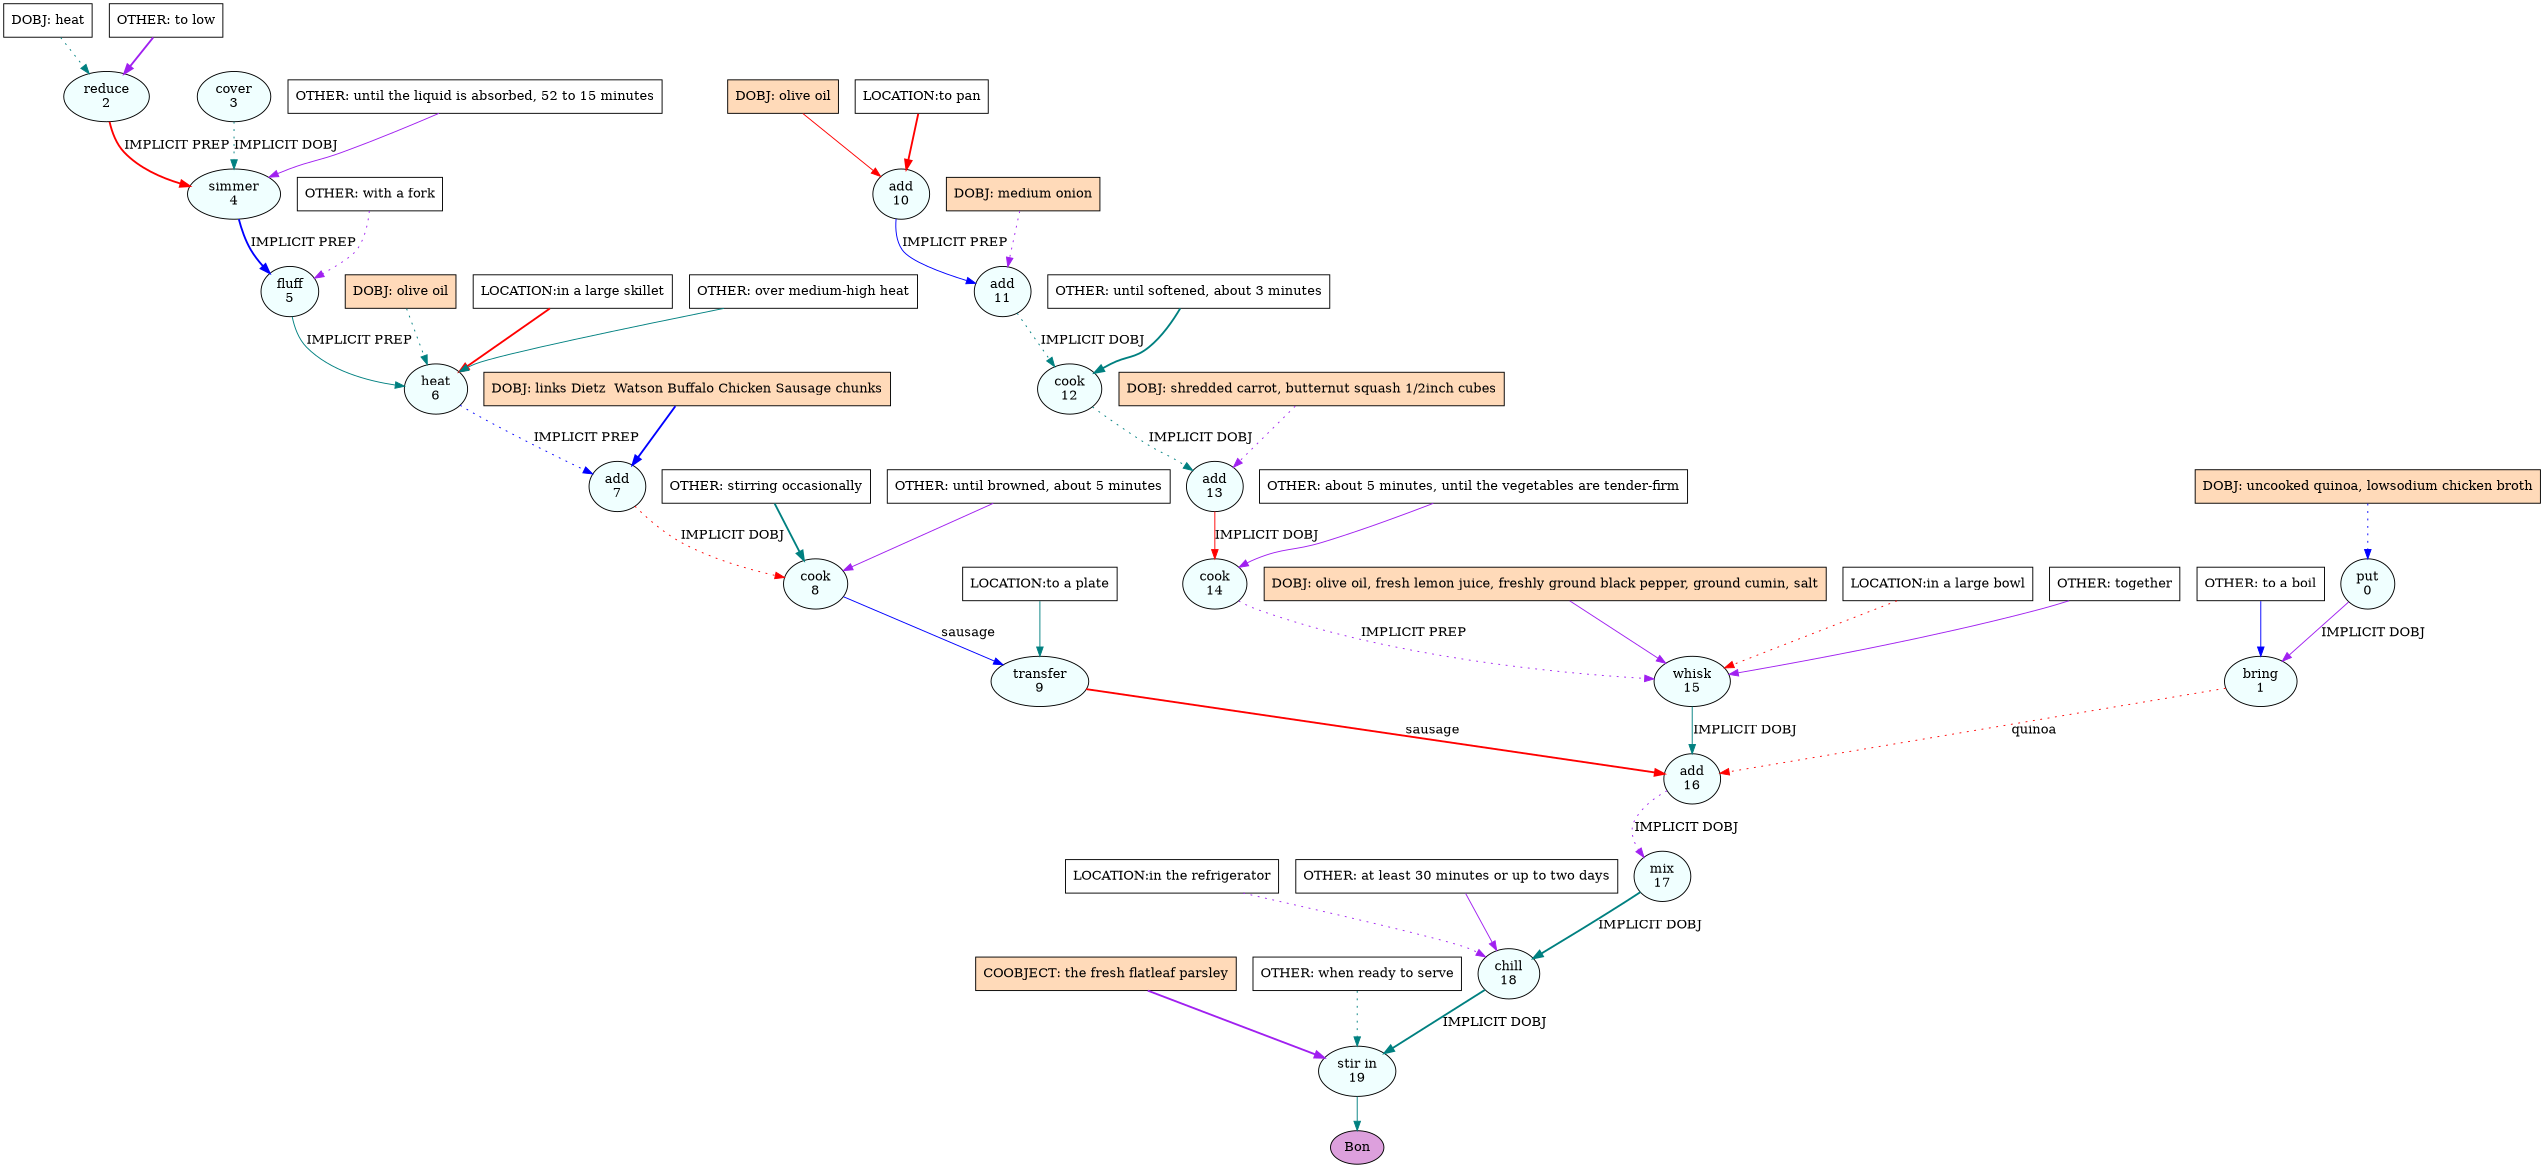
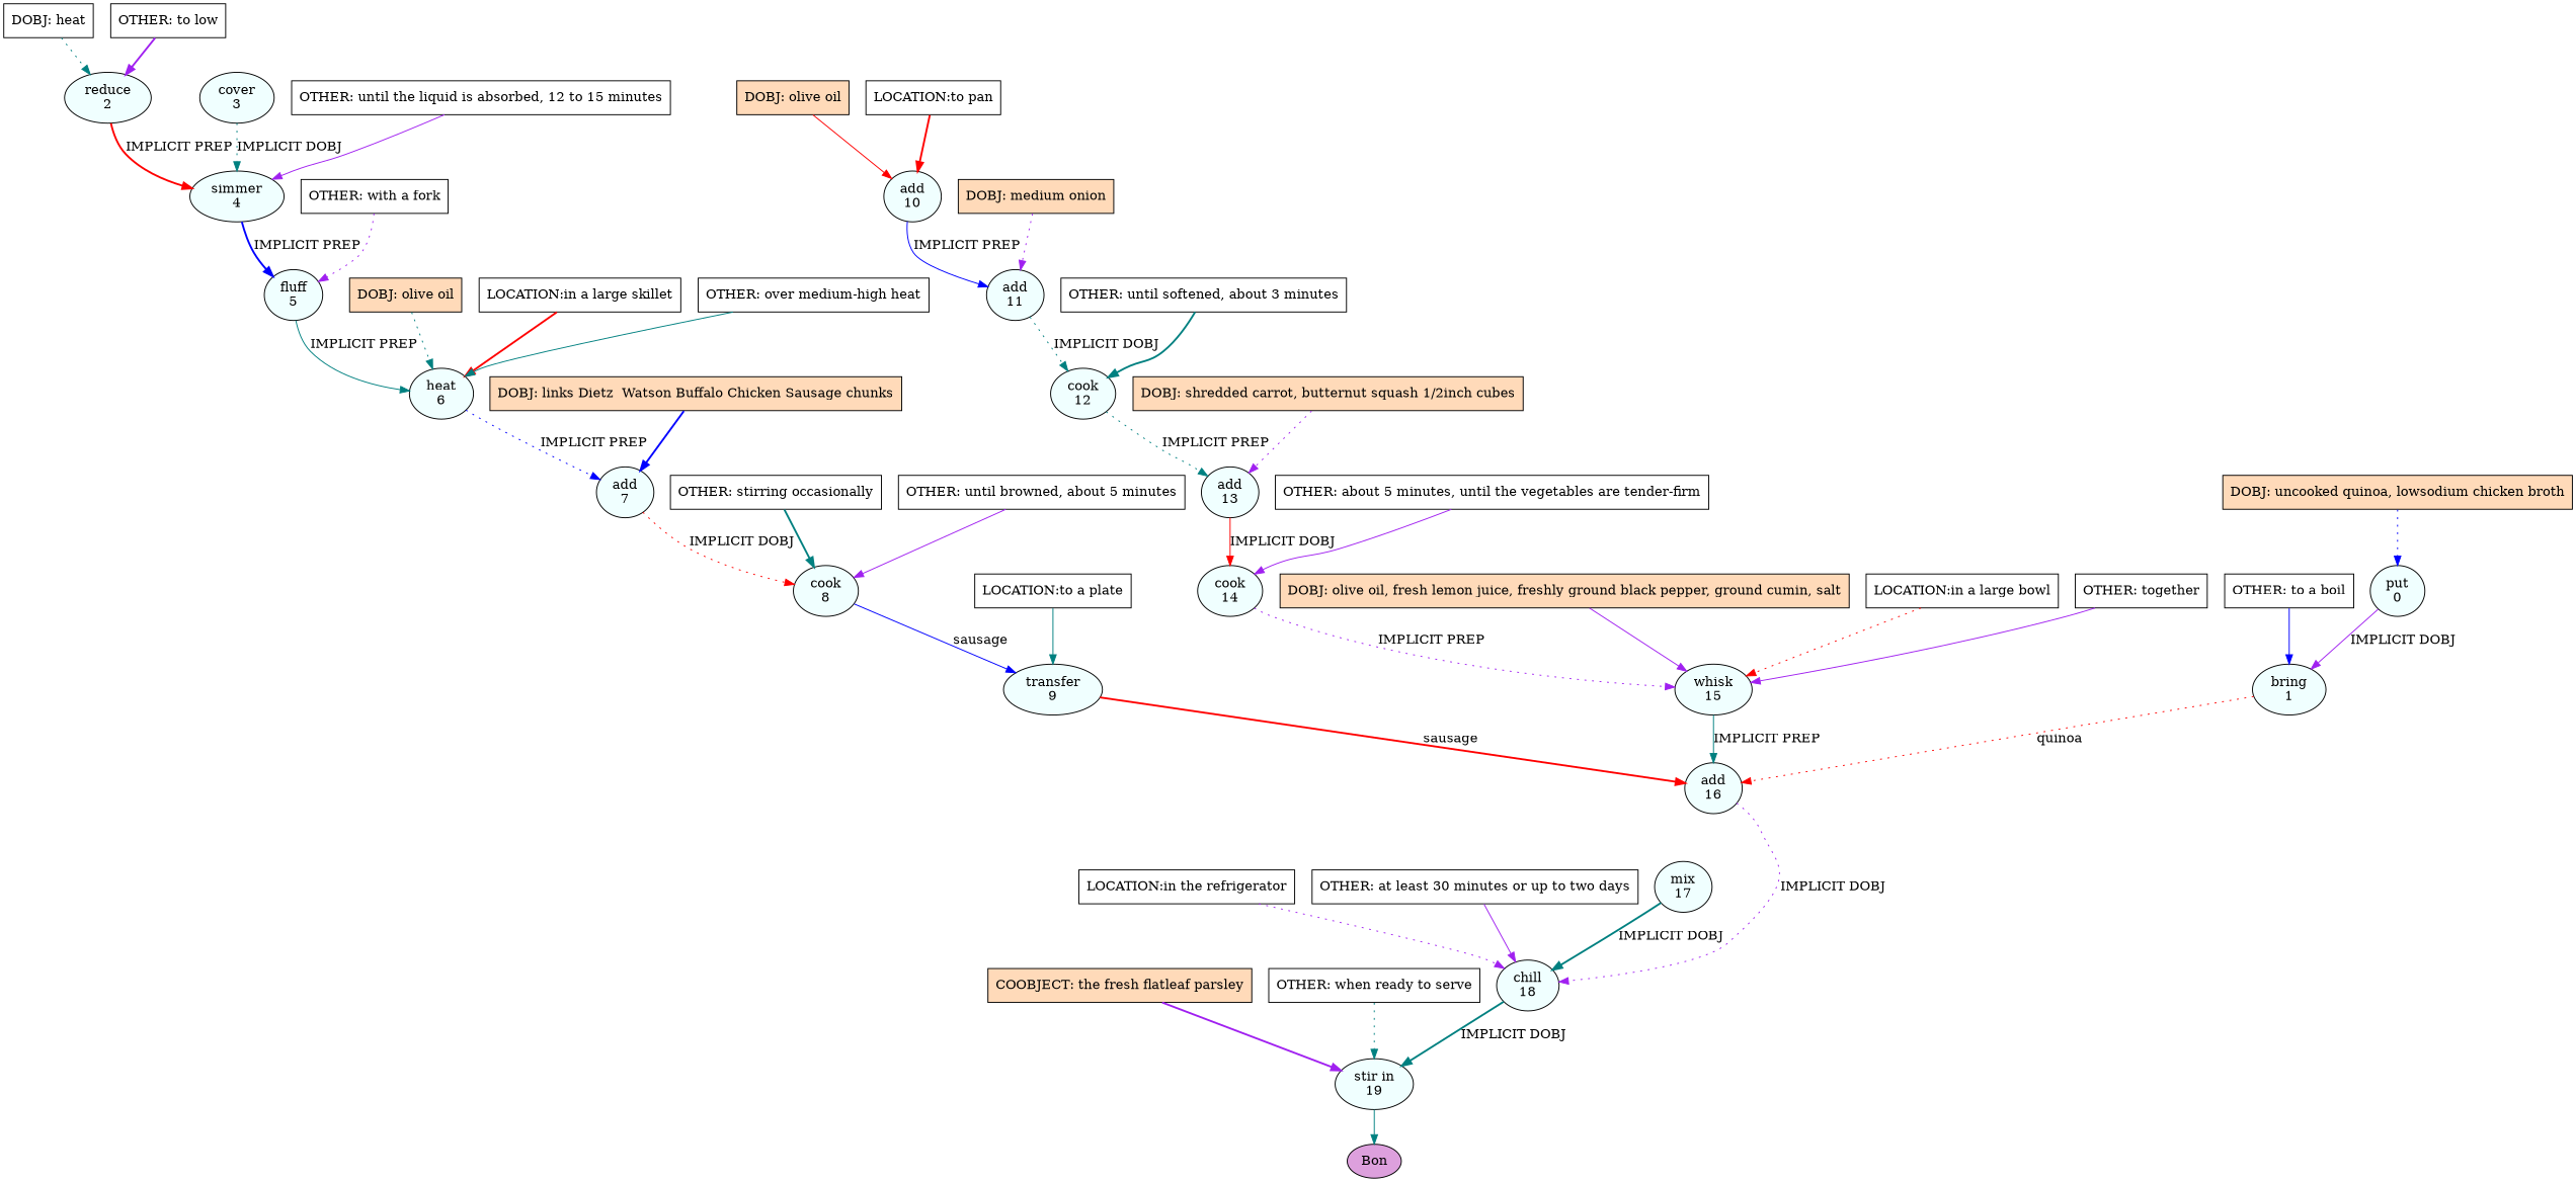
  digraph {
    node [fillcolor=azure shape=box style=filled]
    edge [color=purple style=solid]
    n1 [label="put\n0" shape=oval]
    n2 [label="bring\n1" shape=oval]
    n3 [label="add\n16" shape=oval]
    n4 [label="mix\n17" shape=oval]
    n5 [label="reduce\n2" shape=oval]
    n6 [label="simmer\n4" shape=oval]
    n7 [label="fluff\n5" shape=oval]
    n8 [label="cover\n3" shape=oval]
    n9 [label="heat\n6" shape=oval]
    n10 [label="add\n7" shape=oval]
    n11 [label="cook\n8" shape=oval]
    n12 [label="transfer\n9" shape=oval]
    n13 [label="add\n10" shape=oval]
    n14 [label="add\n11" shape=oval]
    n15 [label="cook\n12" shape=oval]
    n16 [label="add\n13" shape=oval]
    n17 [label="cook\n14" shape=oval]
    n18 [label="whisk\n15" shape=oval]
    n19 [label="chill\n18" shape=oval]
    n20 [label="stir in\n19" shape=oval]
    n21 [fillcolor=plum label=Bon shape=oval]
    n22 [fillcolor=peachpuff label="DOBJ: olive oil"]
    n23 [fillcolor=white label="LOCATION:to pan"]
    n24 [fillcolor=peachpuff label="DOBJ: uncooked quinoa, lowsodium chicken broth"]
    n25 [fillcolor=white label="DOBJ: heat"]
    n26 [fillcolor=white label="OTHER: to low"]
    n27 [fillcolor=white label="OTHER: to a boil"]
-   n28 [fillcolor=white label="OTHER: until the liquid is absorbed, 52 to 15 minutes"]
+   n28 [fillcolor=white label="OTHER: until the liquid is absorbed, 12 to 15 minutes"]
    n29 [fillcolor=white label="OTHER: with a fork"]
    n30 [fillcolor=peachpuff label="DOBJ: olive oil"]
    n31 [fillcolor=white label="LOCATION:in a large skillet"]
    n32 [fillcolor=white label="OTHER: over medium-high heat"]
    n33 [fillcolor=peachpuff label="DOBJ: links Dietz  Watson Buffalo Chicken Sausage chunks"]
    n34 [fillcolor=white label="OTHER: stirring occasionally"]
    n35 [fillcolor=white label="OTHER: until browned, about 5 minutes"]
    n36 [fillcolor=white label="LOCATION:to a plate"]
    n37 [fillcolor=peachpuff label="DOBJ: medium onion"]
    n38 [fillcolor=white label="OTHER: until softened, about 3 minutes"]
    n39 [fillcolor=peachpuff label="DOBJ: shredded carrot, butternut squash 1/2inch cubes"]
    n40 [fillcolor=white label="OTHER: about 5 minutes, until the vegetables are tender-firm"]
    n41 [fillcolor=peachpuff label="DOBJ: olive oil, fresh lemon juice, freshly ground black pepper, ground cumin, salt"]
    n42 [fillcolor=white label="LOCATION:in a large bowl"]
    n43 [fillcolor=white label="OTHER: together"]
    n44 [fillcolor=white label="LOCATION:in the refrigerator"]
    n45 [fillcolor=white label="OTHER: at least 30 minutes or up to two days"]
    n46 [fillcolor=peachpuff label="COOBJECT: the fresh flatleaf parsley"]
    n47 [fillcolor=white label="OTHER: when ready to serve"]
    n1 -> n2 [label="IMPLICIT DOBJ"]
    n2 -> n3 [color=red label=quinoa style=dotted]
-   n3 -> n4 [label="IMPLICIT DOBJ" style=dotted]
+   n3 -> n19 [label="IMPLICIT DOBJ" style=dotted]
    n4 -> n19 [color=teal label="IMPLICIT DOBJ" style=bold]
    n5 -> n6 [color=red label="IMPLICIT PREP" style=bold]
    n6 -> n7 [color=blue label="IMPLICIT PREP" style=bold]
    n7 -> n9 [color=teal label="IMPLICIT PREP"]
    n8 -> n6 [color=teal label="IMPLICIT DOBJ" style=dotted]
    n9 -> n10 [color=blue label="IMPLICIT PREP" style=dotted]
    n10 -> n11 [color=red label="IMPLICIT DOBJ" style=dotted]
    n11 -> n12 [color=blue label=sausage]
    n12 -> n3 [color=red label=sausage style=bold]
    n13 -> n14 [color=blue label="IMPLICIT PREP"]
    n14 -> n15 [color=teal label="IMPLICIT DOBJ" style=dotted]
-   n15 -> n16 [color=teal label="IMPLICIT DOBJ" style=dotted]
+   n15 -> n16 [color=teal label="IMPLICIT PREP" style=dotted]
    n16 -> n17 [color=red label="IMPLICIT DOBJ"]
    n17 -> n18 [label="IMPLICIT PREP" style=dotted]
-   n18 -> n3 [color=teal label="IMPLICIT DOBJ"]
+   n18 -> n3 [color=teal label="IMPLICIT PREP"]
    n19 -> n20 [color=teal label="IMPLICIT DOBJ" style=bold]
    n20 -> n21 [color=teal]
    n22 -> n13 [color=red]
    n23 -> n13 [color=red style=bold]
    n24 -> n1 [color=blue style=dotted]
    n25 -> n5 [color=teal style=dotted]
    n26 -> n5 [style=bold]
    n27 -> n2 [color=blue]
    n28 -> n6
    n29 -> n7 [style=dotted]
    n30 -> n9 [color=teal style=dotted]
    n31 -> n9 [color=red style=bold]
    n32 -> n9 [color=teal]
    n33 -> n10 [color=blue style=bold]
    n34 -> n11 [color=teal style=bold]
    n35 -> n11
    n36 -> n12 [color=teal]
    n37 -> n14 [style=dotted]
    n38 -> n15 [color=teal style=bold]
    n39 -> n16 [style=dotted]
    n40 -> n17
    n41 -> n18
    n42 -> n18 [color=red style=dotted]
    n43 -> n18
    n44 -> n19 [style=dotted]
    n45 -> n19
    n46 -> n20 [style=bold]
    n47 -> n20 [color=teal style=dotted]
  }
